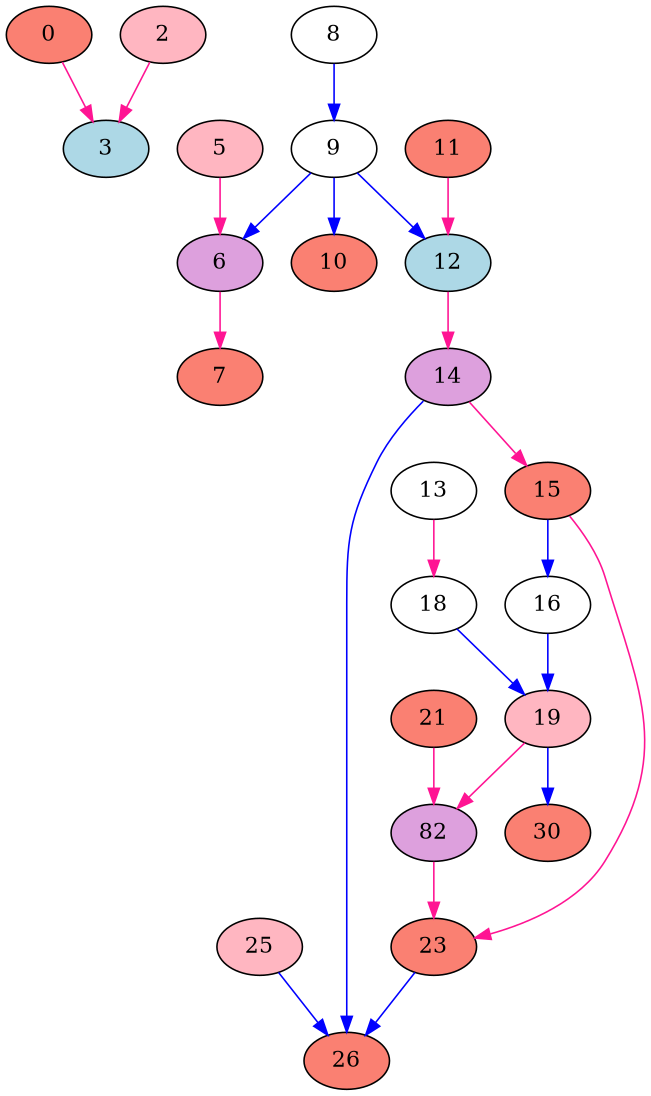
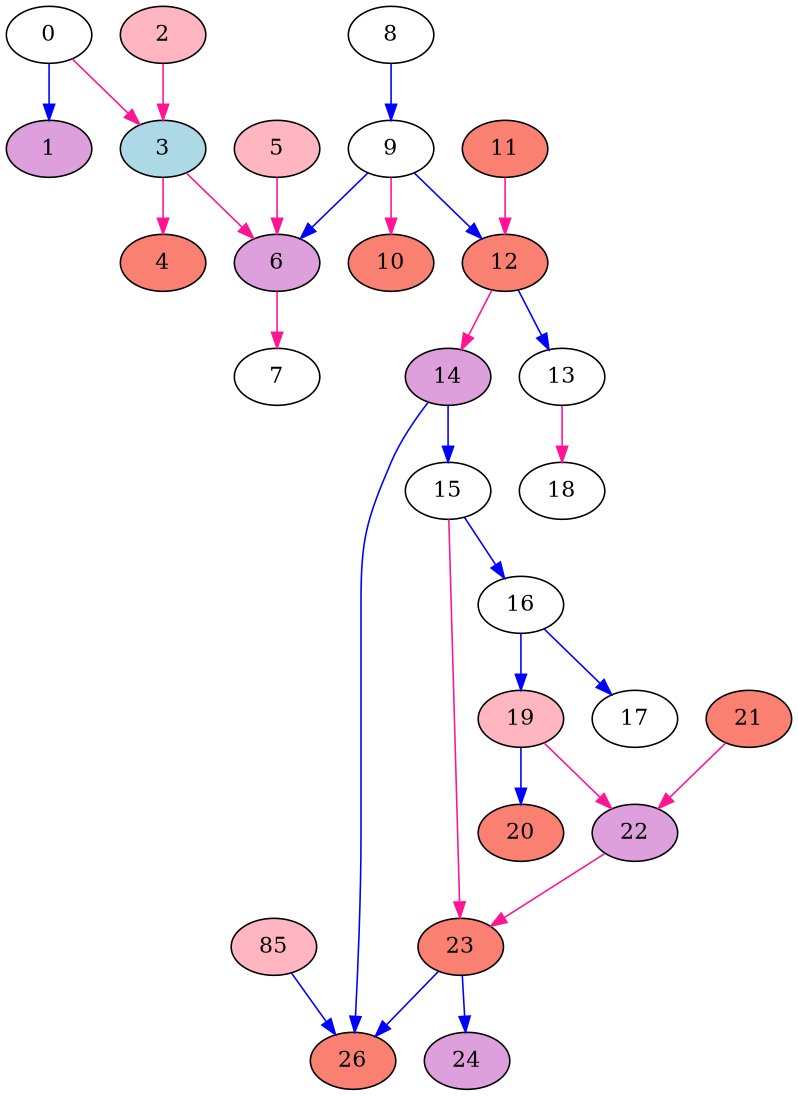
  digraph {
    node [fillcolor=white style=filled]
    edge [color=blue]
-   0 [fillcolor=salmon]
+   1 [fillcolor=plum]
+   0
    3 [fillcolor=lightblue]
+   4 [fillcolor=salmon]
    6 [fillcolor=plum]
    2 [fillcolor=lightpink]
-   7 [fillcolor=salmon]
+   7
    5 [fillcolor=lightpink]
    9
    10 [fillcolor=salmon]
-   12 [fillcolor=lightblue]
+   12 [fillcolor=salmon]
    8
    13
    14 [fillcolor=plum]
    11 [fillcolor=salmon]
    18
-   15 [fillcolor=salmon]
+   15
    26 [fillcolor=salmon]
    16
    23 [fillcolor=salmon]
+   17
    19 [fillcolor=lightpink]
-   20 [fillcolor=salmon label=30]
-   22 [fillcolor=plum label=82]
+   24 [fillcolor=plum]
+   20 [fillcolor=salmon]
+   22 [fillcolor=plum]
    21 [fillcolor=salmon]
-   25 [fillcolor=lightpink]
+   25 [fillcolor=lightpink label=85]
+   0 -> 1
    0 -> 3 [color=deeppink]
+   3 -> 4 [color=deeppink]
+   3 -> 6 [color=deeppink]
    6 -> 7 [color=deeppink]
    2 -> 3 [color=deeppink]
    5 -> 6 [color=deeppink]
    9 -> 6
-   9 -> 10
+   9 -> 10 [color=deeppink]
    9 -> 12
+   12 -> 13
    12 -> 14 [color=deeppink]
    8 -> 9
    13 -> 18 [color=deeppink]
-   14 -> 15 [color=deeppink]
+   14 -> 15
    14 -> 26
    11 -> 12 [color=deeppink]
-   18 -> 19
    15 -> 16
    15 -> 23 [color=deeppink]
+   16 -> 17
    16 -> 19
    23 -> 26
+   23 -> 24
    19 -> 20
    19 -> 22 [color=deeppink]
    22 -> 23 [color=deeppink]
    21 -> 22 [color=deeppink]
    25 -> 26
  }
